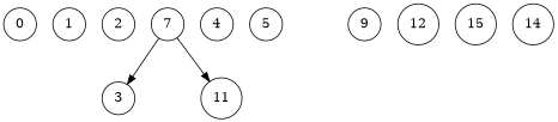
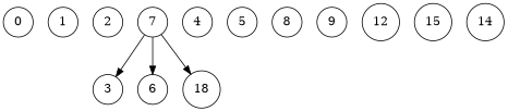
  digraph {
    splines=true
    node [shape=circle]
    n1 [label=0]
    n2 [label=1]
    n3 [label=2]
    n4 [label=3]
    n5 [label=4]
    n6 [label=5]
+   n7 [label=6]
    n8 [label=7]
-   n9 [label=11]
+   n9 [label=18]
+   n10 [label=8]
    n11 [label=9]
    n12 [label=12]
    n13 [label=15]
    n14 [label=14]
    n8 -> n4
+   n8 -> n7
    n8 -> n9
  }
